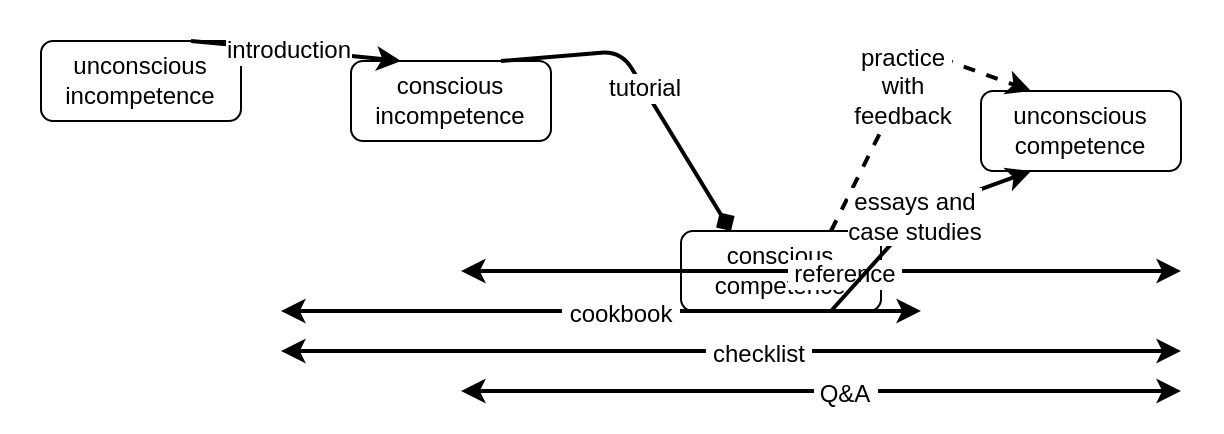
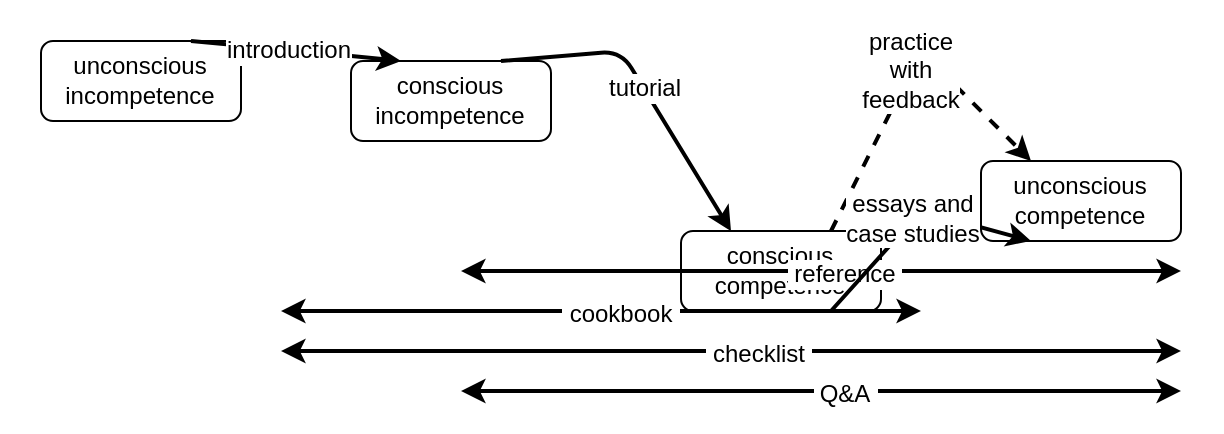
  <mxCell id="0" />
  <mxCell id="1" parent="0" />
  <mxCell id="2" value="unconscious incompetence" style="rounded=1;whiteSpace=wrap;html=1;" parent="1" vertex="1"><mxGeometry x="20" y="20" width="100" height="40" as="geometry" /></mxCell>
  <mxCell id="3" value="conscious incompetence" style="rounded=1;whiteSpace=wrap;html=1;" parent="1" vertex="1"><mxGeometry x="175" y="30" width="100" height="40" as="geometry" /></mxCell>
  <mxCell id="4" value="conscious competence" style="rounded=1;whiteSpace=wrap;html=1;" parent="1" vertex="1"><mxGeometry x="340" y="115" width="100" height="40" as="geometry" /></mxCell>
- <mxCell id="5" value="unconscious competence" style="rounded=1;whiteSpace=wrap;html=1;" parent="1" vertex="1"><mxGeometry x="490" y="45" width="100" height="40" as="geometry" /></mxCell>
+ <mxCell id="5" value="unconscious competence" style="rounded=1;whiteSpace=wrap;html=1;" parent="1" vertex="1"><mxGeometry x="490" y="80" width="100" height="40" as="geometry" /></mxCell>
  <mxCell id="6" value="" style="endArrow=classic;html=1;exitX=0.75;exitY=0;exitDx=0;exitDy=0;entryX=0.25;entryY=0;entryDx=0;entryDy=0;strokeWidth=2;" parent="1" source="2" target="3" edge="1"><mxGeometry width="50" height="50" relative="1" as="geometry"><mxPoint x="20" y="465" as="sourcePoint" /><mxPoint x="70" y="415" as="targetPoint" /><Array as="points"><mxPoint x="150" y="25" /></Array></mxGeometry></mxCell>
  <mxCell id="7" value="introduction" style="text;html=1;resizable=0;points=[];align=center;verticalAlign=middle;labelBackgroundColor=#ffffff;" parent="6" vertex="1" connectable="0"><mxGeometry x="-0.067" relative="1" as="geometry"><mxPoint as="offset" /></mxGeometry></mxCell>
- <mxCell id="8" value="&lt;font style=&quot;font-size: 12px&quot;&gt;tutorial&lt;/font&gt;" style="endArrow=diamond;html=1;exitX=0.75;exitY=0;exitDx=0;exitDy=0;entryX=0.25;entryY=0;entryDx=0;entryDy=0;strokeWidth=2;" parent="1" source="3" target="4" edge="1"><mxGeometry width="50" height="50" relative="1" as="geometry"><mxPoint x="85" y="95" as="sourcePoint" /><mxPoint x="85" y="155" as="targetPoint" /><Array as="points"><mxPoint x="310" y="25" /></Array></mxGeometry></mxCell>
+ <mxCell id="8" value="&lt;font style=&quot;font-size: 12px&quot;&gt;tutorial&lt;/font&gt;" style="endArrow=classic;html=1;exitX=0.75;exitY=0;exitDx=0;exitDy=0;entryX=0.25;entryY=0;entryDx=0;entryDy=0;strokeWidth=2;" parent="1" source="3" target="4" edge="1"><mxGeometry width="50" height="50" relative="1" as="geometry"><mxPoint x="85" y="95" as="sourcePoint" /><mxPoint x="85" y="155" as="targetPoint" /><Array as="points"><mxPoint x="310" y="25" /></Array></mxGeometry></mxCell>
  <mxCell id="9" value="" style="endArrow=classic;startArrow=classic;html=1;strokeWidth=2;" parent="1" edge="1"><mxGeometry width="50" height="50" relative="1" as="geometry"><mxPoint x="230" y="135" as="sourcePoint" /><mxPoint x="590" y="135" as="targetPoint" /></mxGeometry></mxCell>
  <mxCell id="10" value="&amp;nbsp;reference&amp;nbsp;" style="text;html=1;resizable=0;points=[];align=center;verticalAlign=middle;labelBackgroundColor=#ffffff;" parent="9" vertex="1" connectable="0"><mxGeometry x="0.059" y="-1" relative="1" as="geometry"><mxPoint as="offset" /></mxGeometry></mxCell>
  <mxCell id="11" value="" style="endArrow=classic;startArrow=classic;html=1;strokeWidth=2;" parent="1" edge="1"><mxGeometry width="50" height="50" relative="1" as="geometry"><mxPoint x="140" y="155" as="sourcePoint" /><mxPoint x="460" y="155" as="targetPoint" /></mxGeometry></mxCell>
  <mxCell id="12" value="&amp;nbsp;cookbook&amp;nbsp;" style="text;html=1;resizable=0;points=[];align=center;verticalAlign=middle;labelBackgroundColor=#ffffff;" parent="11" vertex="1" connectable="0"><mxGeometry x="0.059" y="-1" relative="1" as="geometry"><mxPoint as="offset" /></mxGeometry></mxCell>
  <mxCell id="13" value="" style="endArrow=classic;startArrow=classic;html=1;strokeWidth=2;" parent="1" edge="1"><mxGeometry width="50" height="50" relative="1" as="geometry"><mxPoint x="230" y="195" as="sourcePoint" /><mxPoint x="590" y="195" as="targetPoint" /></mxGeometry></mxCell>
  <mxCell id="14" value="&amp;nbsp;Q&amp;amp;A&amp;nbsp;" style="text;html=1;resizable=0;points=[];align=center;verticalAlign=middle;labelBackgroundColor=#ffffff;" parent="13" vertex="1" connectable="0"><mxGeometry x="0.059" y="-1" relative="1" as="geometry"><mxPoint as="offset" /></mxGeometry></mxCell>
  <mxCell id="15" value="&lt;font style=&quot;font-size: 12px&quot;&gt;practice&lt;br&gt;with&lt;br&gt;feedback&lt;/font&gt;&lt;br&gt;" style="endArrow=classic;html=1;entryX=0.25;entryY=0;entryDx=0;entryDy=0;exitX=0.75;exitY=0;exitDx=0;exitDy=0;dashed=1;strokeWidth=2;" parent="1" source="4" target="5" edge="1"><mxGeometry width="50" height="50" relative="1" as="geometry"><mxPoint x="20" y="225" as="sourcePoint" /><mxPoint x="70" y="175" as="targetPoint" /><Array as="points"><mxPoint x="460" y="25" /></Array></mxGeometry></mxCell>
  <mxCell id="16" value="&lt;font style=&quot;font-size: 12px&quot;&gt;essays and&lt;br&gt;case studies&lt;br&gt;&lt;/font&gt;" style="endArrow=classic;html=1;strokeWidth=2;entryX=0.25;entryY=1;entryDx=0;entryDy=0;exitX=0.75;exitY=1;exitDx=0;exitDy=0;" parent="1" source="4" target="5" edge="1"><mxGeometry width="50" height="50" relative="1" as="geometry"><mxPoint x="410" y="105" as="sourcePoint" /><mxPoint x="70" y="205" as="targetPoint" /><Array as="points"><mxPoint x="460" y="105" /></Array></mxGeometry></mxCell>
  <mxCell id="17" value="" style="endArrow=classic;startArrow=classic;html=1;strokeWidth=2;" parent="1" edge="1"><mxGeometry width="50" height="50" relative="1" as="geometry"><mxPoint x="140" y="175" as="sourcePoint" /><mxPoint x="590" y="175" as="targetPoint" /></mxGeometry></mxCell>
  <mxCell id="18" value="&amp;nbsp;checklist&amp;nbsp;" style="text;html=1;resizable=0;points=[];align=center;verticalAlign=middle;labelBackgroundColor=#ffffff;" parent="17" vertex="1" connectable="0"><mxGeometry x="0.059" y="-1" relative="1" as="geometry"><mxPoint as="offset" /></mxGeometry></mxCell>
